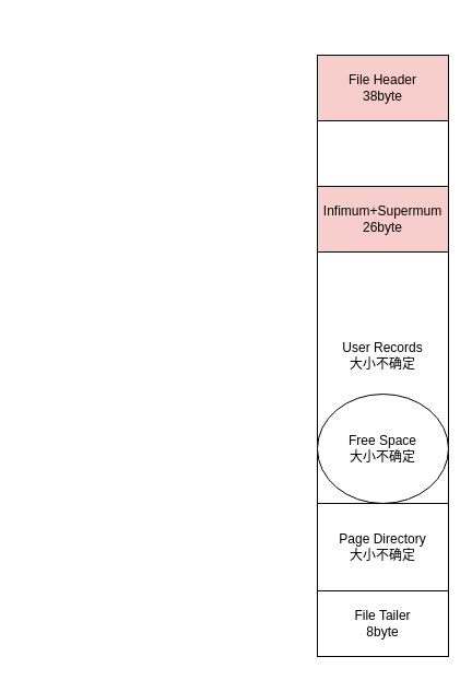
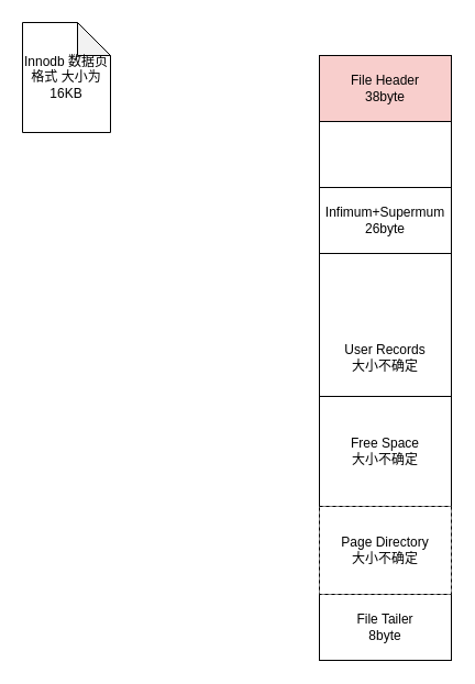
  <mxCell id="0" />
  <mxCell id="1" parent="0" />
  <mxCell id="2" value="" style="group" vertex="1" connectable="0" parent="1"><mxGeometry x="290" y="50" width="120" height="550" as="geometry" /></mxCell>
  <mxCell id="3" value="User Records&lt;br&gt;大小不确定" style="rounded=0;whiteSpace=wrap;html=1;" vertex="1" parent="2"><mxGeometry width="120" height="550" as="geometry" /></mxCell>
  <mxCell id="4" value="File Header &lt;br&gt;38byte" style="rounded=0;whiteSpace=wrap;html=1;fillColor=#f8cecc;" vertex="1" parent="2"><mxGeometry width="120" height="60" as="geometry" /></mxCell>
- <mxCell id="5" value="Infimum+Supermum&lt;br&gt;26byte" style="rounded=0;whiteSpace=wrap;html=1;fillColor=#f8cecc;" vertex="1" parent="2"><mxGeometry y="120" width="120" height="60" as="geometry" /></mxCell>
+ <mxCell id="5" value="Infimum+Supermum&lt;br&gt;26byte" style="rounded=0;whiteSpace=wrap;html=1;" vertex="1" parent="2"><mxGeometry y="120" width="120" height="60" as="geometry" /></mxCell>
  <mxCell id="6" value="File Tailer&lt;br&gt;8byte" style="rounded=0;whiteSpace=wrap;html=1;" vertex="1" parent="2"><mxGeometry y="490" width="120" height="60" as="geometry" /></mxCell>
- <mxCell id="7" value="Free Space&lt;br&gt;大小不确定" style="ellipse;whiteSpace=wrap;html=1;" vertex="1" parent="2"><mxGeometry y="310" width="120" height="100" as="geometry" /></mxCell>
- <mxCell id="8" value="Page Directory&lt;br&gt;大小不确定" style="rounded=0;whiteSpace=wrap;html=1;" vertex="1" parent="2"><mxGeometry y="410" width="120" height="80" as="geometry" /></mxCell>
+ <mxCell id="7" value="Free Space&lt;br&gt;大小不确定" style="rounded=0;whiteSpace=wrap;html=1;" vertex="1" parent="2"><mxGeometry y="310" width="120" height="100" as="geometry" /></mxCell>
+ <mxCell id="8" value="Page Directory&lt;br&gt;大小不确定" style="rounded=0;whiteSpace=wrap;html=1;dashed=1;" vertex="1" parent="2"><mxGeometry y="410" width="120" height="80" as="geometry" /></mxCell>
+ <mxCell id="9" value="Innodb 数据页格式 大小为16KB" style="shape=note;whiteSpace=wrap;html=1;backgroundOutline=1;darkOpacity=0.05;" vertex="1" parent="1"><mxGeometry x="20" y="20" width="80" height="100" as="geometry" /></mxCell>
